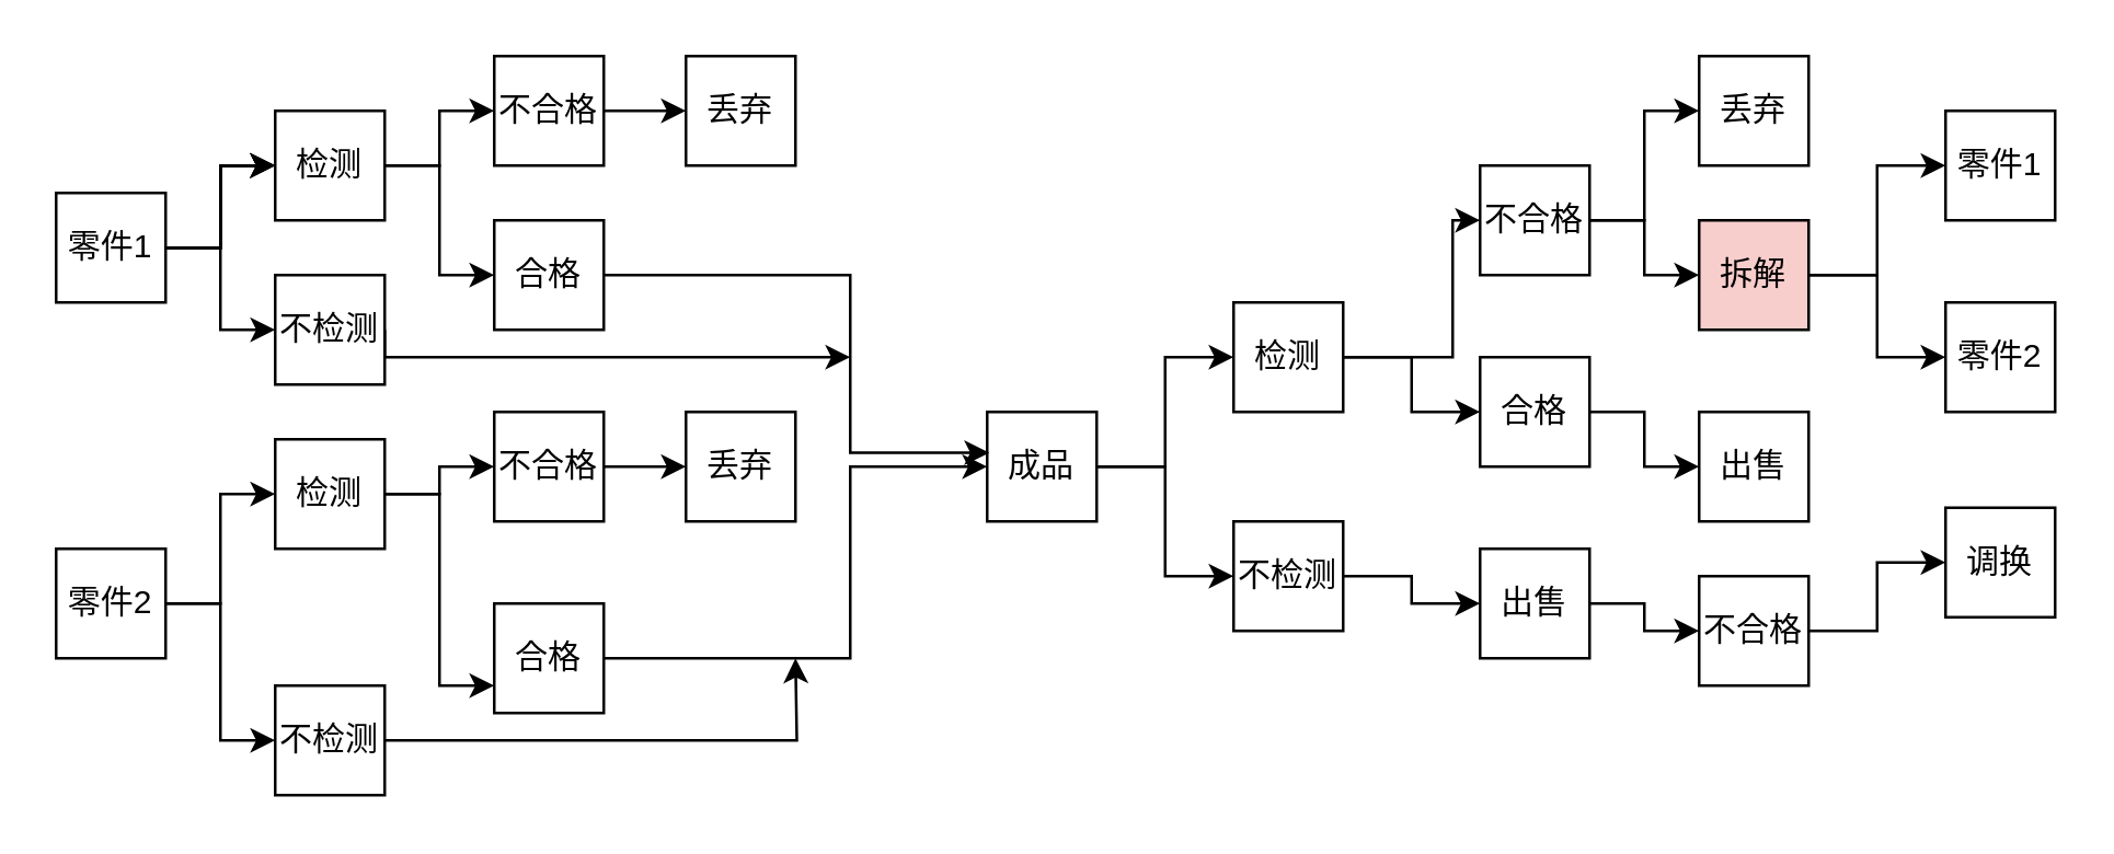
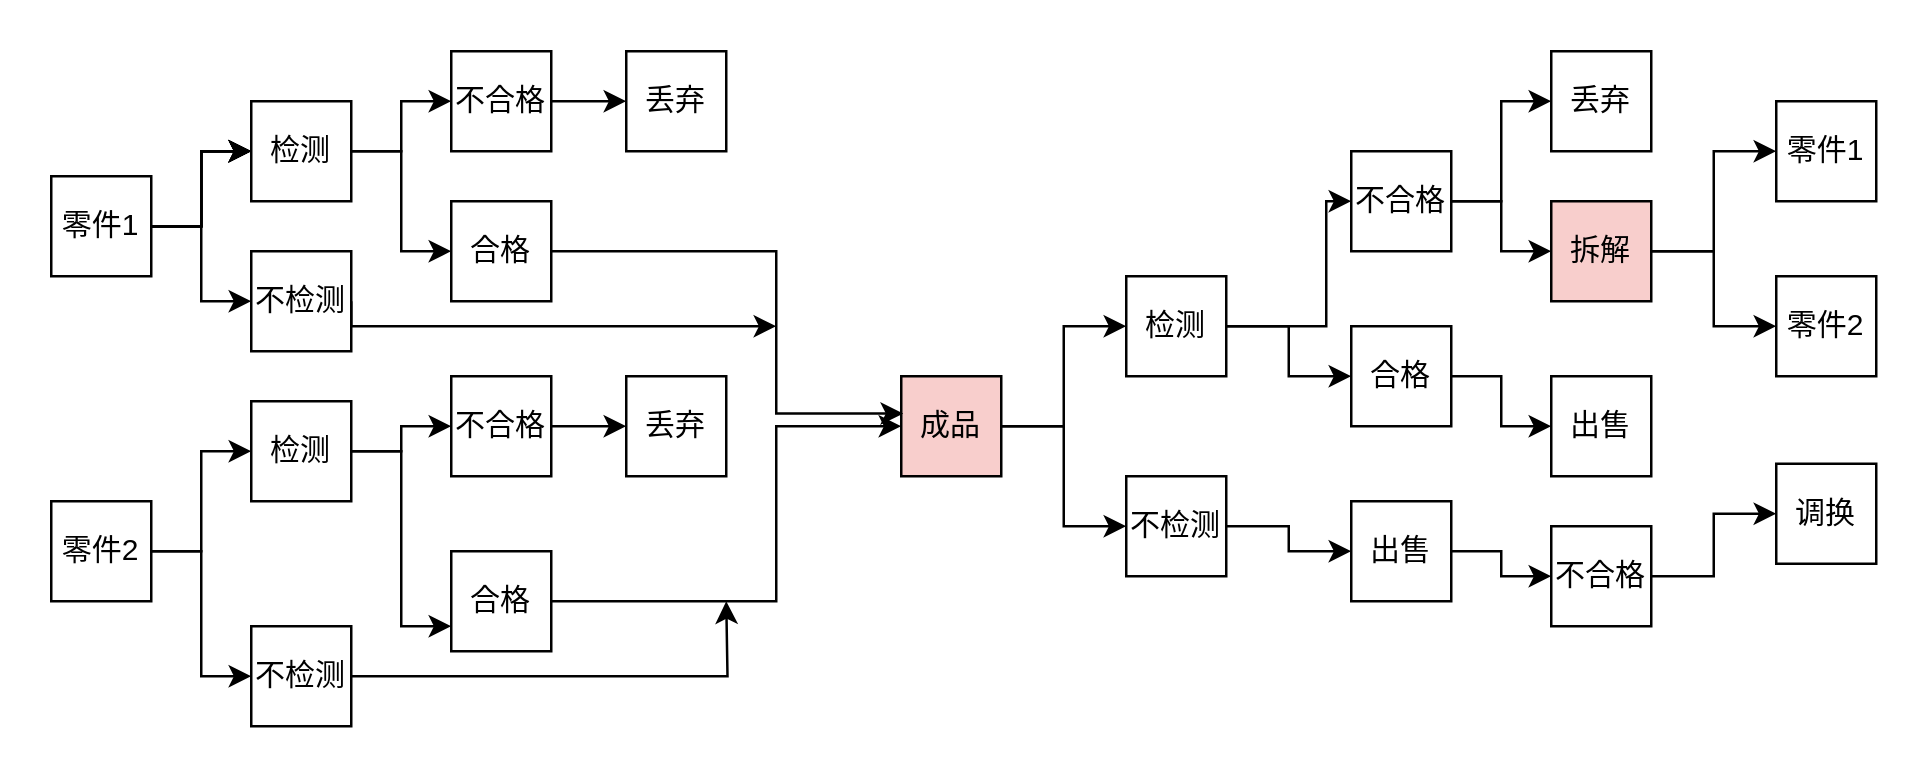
  <mxCell id="0" />
  <mxCell id="1" parent="0" />
  <mxCell id="2" value="" style="edgeStyle=orthogonalEdgeStyle;rounded=0;orthogonalLoop=1;jettySize=auto;html=1;" edge="1" parent="1" source="8" target="14"><mxGeometry relative="1" as="geometry" /></mxCell>
  <mxCell id="3" value="" style="edgeStyle=orthogonalEdgeStyle;rounded=0;orthogonalLoop=1;jettySize=auto;html=1;" edge="1" parent="1" source="8" target="14"><mxGeometry relative="1" as="geometry" /></mxCell>
  <mxCell id="4" value="" style="edgeStyle=orthogonalEdgeStyle;rounded=0;orthogonalLoop=1;jettySize=auto;html=1;" edge="1" parent="1" source="8" target="14"><mxGeometry relative="1" as="geometry" /></mxCell>
  <mxCell id="5" value="" style="edgeStyle=orthogonalEdgeStyle;rounded=0;orthogonalLoop=1;jettySize=auto;html=1;" edge="1" parent="1" source="8" target="14"><mxGeometry relative="1" as="geometry" /></mxCell>
  <mxCell id="6" value="" style="edgeStyle=orthogonalEdgeStyle;rounded=0;orthogonalLoop=1;jettySize=auto;html=1;" edge="1" parent="1" source="8" target="14"><mxGeometry relative="1" as="geometry" /></mxCell>
  <mxCell id="7" value="" style="edgeStyle=orthogonalEdgeStyle;rounded=0;orthogonalLoop=1;jettySize=auto;html=1;" edge="1" parent="1" source="8" target="16"><mxGeometry relative="1" as="geometry" /></mxCell>
  <mxCell id="8" value="零件1" style="whiteSpace=wrap;html=1;aspect=fixed;" vertex="1" parent="1"><mxGeometry x="20" y="70" width="40" height="40" as="geometry" /></mxCell>
  <mxCell id="9" style="edgeStyle=orthogonalEdgeStyle;rounded=0;orthogonalLoop=1;jettySize=auto;html=1;exitX=1;exitY=0.5;exitDx=0;exitDy=0;entryX=0;entryY=0.5;entryDx=0;entryDy=0;" edge="1" parent="1" source="11" target="23"><mxGeometry relative="1" as="geometry" /></mxCell>
  <mxCell id="10" style="edgeStyle=orthogonalEdgeStyle;rounded=0;orthogonalLoop=1;jettySize=auto;html=1;exitX=1;exitY=0.5;exitDx=0;exitDy=0;entryX=0;entryY=0.5;entryDx=0;entryDy=0;" edge="1" parent="1" source="11" target="25"><mxGeometry relative="1" as="geometry" /></mxCell>
  <mxCell id="11" value="零件2" style="whiteSpace=wrap;html=1;aspect=fixed;" vertex="1" parent="1"><mxGeometry x="20" y="200" width="40" height="40" as="geometry" /></mxCell>
  <mxCell id="12" value="" style="edgeStyle=orthogonalEdgeStyle;rounded=0;orthogonalLoop=1;jettySize=auto;html=1;" edge="1" parent="1" source="14" target="18"><mxGeometry relative="1" as="geometry" /></mxCell>
  <mxCell id="13" value="" style="edgeStyle=orthogonalEdgeStyle;rounded=0;orthogonalLoop=1;jettySize=auto;html=1;" edge="1" parent="1" source="14" target="19"><mxGeometry relative="1" as="geometry" /></mxCell>
  <mxCell id="14" value="检测" style="whiteSpace=wrap;html=1;aspect=fixed;" vertex="1" parent="1"><mxGeometry x="100" y="40" width="40" height="40" as="geometry" /></mxCell>
  <mxCell id="15" style="edgeStyle=orthogonalEdgeStyle;rounded=0;orthogonalLoop=1;jettySize=auto;html=1;exitX=1;exitY=0.5;exitDx=0;exitDy=0;" edge="1" parent="1" source="16"><mxGeometry relative="1" as="geometry"><mxPoint x="310" y="130" as="targetPoint" /><Array as="points"><mxPoint x="140" y="130" /></Array></mxGeometry></mxCell>
  <mxCell id="16" value="不检测" style="whiteSpace=wrap;html=1;aspect=fixed;" vertex="1" parent="1"><mxGeometry x="100" y="100" width="40" height="40" as="geometry" /></mxCell>
  <mxCell id="17" value="" style="edgeStyle=orthogonalEdgeStyle;rounded=0;orthogonalLoop=1;jettySize=auto;html=1;" edge="1" parent="1" source="18" target="20"><mxGeometry relative="1" as="geometry" /></mxCell>
  <mxCell id="18" value="不合格" style="whiteSpace=wrap;html=1;aspect=fixed;" vertex="1" parent="1"><mxGeometry x="180" y="20" width="40" height="40" as="geometry" /></mxCell>
  <mxCell id="19" value="合格" style="whiteSpace=wrap;html=1;aspect=fixed;" vertex="1" parent="1"><mxGeometry x="180" y="80" width="40" height="40" as="geometry" /></mxCell>
  <mxCell id="20" value="丢弃" style="whiteSpace=wrap;html=1;aspect=fixed;" vertex="1" parent="1"><mxGeometry x="250" y="20" width="40" height="40" as="geometry" /></mxCell>
  <mxCell id="21" style="edgeStyle=orthogonalEdgeStyle;rounded=0;orthogonalLoop=1;jettySize=auto;html=1;exitX=1;exitY=0.5;exitDx=0;exitDy=0;entryX=0;entryY=0.5;entryDx=0;entryDy=0;" edge="1" parent="1" source="23" target="27"><mxGeometry relative="1" as="geometry" /></mxCell>
  <mxCell id="22" style="edgeStyle=orthogonalEdgeStyle;rounded=0;orthogonalLoop=1;jettySize=auto;html=1;exitX=1;exitY=0.5;exitDx=0;exitDy=0;entryX=0;entryY=0.75;entryDx=0;entryDy=0;" edge="1" parent="1" source="23" target="29"><mxGeometry relative="1" as="geometry" /></mxCell>
  <mxCell id="23" value="检测" style="whiteSpace=wrap;html=1;aspect=fixed;" vertex="1" parent="1"><mxGeometry x="100" y="160" width="40" height="40" as="geometry" /></mxCell>
  <mxCell id="24" style="edgeStyle=orthogonalEdgeStyle;rounded=0;orthogonalLoop=1;jettySize=auto;html=1;exitX=1;exitY=0.5;exitDx=0;exitDy=0;" edge="1" parent="1" source="25"><mxGeometry relative="1" as="geometry"><mxPoint x="290" y="240" as="targetPoint" /></mxGeometry></mxCell>
  <mxCell id="25" value="不检测" style="whiteSpace=wrap;html=1;aspect=fixed;" vertex="1" parent="1"><mxGeometry x="100" y="250" width="40" height="40" as="geometry" /></mxCell>
  <mxCell id="26" style="edgeStyle=orthogonalEdgeStyle;rounded=0;orthogonalLoop=1;jettySize=auto;html=1;exitX=1;exitY=0.5;exitDx=0;exitDy=0;entryX=0;entryY=0.5;entryDx=0;entryDy=0;" edge="1" parent="1" source="27" target="30"><mxGeometry relative="1" as="geometry" /></mxCell>
  <mxCell id="27" value="不合格" style="whiteSpace=wrap;html=1;aspect=fixed;" vertex="1" parent="1"><mxGeometry x="180" y="150" width="40" height="40" as="geometry" /></mxCell>
  <mxCell id="28" style="edgeStyle=orthogonalEdgeStyle;rounded=0;orthogonalLoop=1;jettySize=auto;html=1;exitX=1;exitY=0.5;exitDx=0;exitDy=0;entryX=0;entryY=0.5;entryDx=0;entryDy=0;" edge="1" parent="1" source="29" target="33"><mxGeometry relative="1" as="geometry"><Array as="points"><mxPoint x="310" y="240" /><mxPoint x="310" y="170" /></Array></mxGeometry></mxCell>
  <mxCell id="29" value="合格" style="whiteSpace=wrap;html=1;aspect=fixed;" vertex="1" parent="1"><mxGeometry x="180" y="220" width="40" height="40" as="geometry" /></mxCell>
  <mxCell id="30" value="丢弃" style="whiteSpace=wrap;html=1;aspect=fixed;" vertex="1" parent="1"><mxGeometry x="250" y="150" width="40" height="40" as="geometry" /></mxCell>
  <mxCell id="31" value="" style="edgeStyle=orthogonalEdgeStyle;rounded=0;orthogonalLoop=1;jettySize=auto;html=1;" edge="1" parent="1" source="33" target="37"><mxGeometry relative="1" as="geometry" /></mxCell>
  <mxCell id="32" value="" style="edgeStyle=orthogonalEdgeStyle;rounded=0;orthogonalLoop=1;jettySize=auto;html=1;" edge="1" parent="1" source="33" target="39"><mxGeometry relative="1" as="geometry" /></mxCell>
- <mxCell id="33" value="成品" style="whiteSpace=wrap;html=1;aspect=fixed;" vertex="1" parent="1"><mxGeometry x="360" y="150" width="40" height="40" as="geometry" /></mxCell>
+ <mxCell id="33" value="成品" style="whiteSpace=wrap;html=1;aspect=fixed;fillColor=#f8cecc;" vertex="1" parent="1"><mxGeometry x="360" y="150" width="40" height="40" as="geometry" /></mxCell>
  <mxCell id="34" style="edgeStyle=orthogonalEdgeStyle;rounded=0;orthogonalLoop=1;jettySize=auto;html=1;exitX=1;exitY=0.5;exitDx=0;exitDy=0;entryX=0.019;entryY=0.373;entryDx=0;entryDy=0;entryPerimeter=0;" edge="1" parent="1" source="19" target="33"><mxGeometry relative="1" as="geometry"><Array as="points"><mxPoint x="310" y="100" /><mxPoint x="310" y="165" /></Array></mxGeometry></mxCell>
  <mxCell id="35" value="" style="edgeStyle=orthogonalEdgeStyle;rounded=0;orthogonalLoop=1;jettySize=auto;html=1;" edge="1" parent="1" source="37" target="42"><mxGeometry relative="1" as="geometry"><Array as="points"><mxPoint x="530" y="130" /><mxPoint x="530" y="80" /></Array></mxGeometry></mxCell>
  <mxCell id="36" value="" style="edgeStyle=orthogonalEdgeStyle;rounded=0;orthogonalLoop=1;jettySize=auto;html=1;" edge="1" parent="1" source="37" target="44"><mxGeometry relative="1" as="geometry" /></mxCell>
  <mxCell id="37" value="检测" style="whiteSpace=wrap;html=1;aspect=fixed;" vertex="1" parent="1"><mxGeometry x="450" y="110" width="40" height="40" as="geometry" /></mxCell>
  <mxCell id="38" value="" style="edgeStyle=orthogonalEdgeStyle;rounded=0;orthogonalLoop=1;jettySize=auto;html=1;" edge="1" parent="1" source="39" target="53"><mxGeometry relative="1" as="geometry" /></mxCell>
  <mxCell id="39" value="不检测" style="whiteSpace=wrap;html=1;aspect=fixed;" vertex="1" parent="1"><mxGeometry x="450" y="190" width="40" height="40" as="geometry" /></mxCell>
  <mxCell id="40" value="" style="edgeStyle=orthogonalEdgeStyle;rounded=0;orthogonalLoop=1;jettySize=auto;html=1;" edge="1" parent="1" source="42" target="45"><mxGeometry relative="1" as="geometry" /></mxCell>
  <mxCell id="41" value="" style="edgeStyle=orthogonalEdgeStyle;rounded=0;orthogonalLoop=1;jettySize=auto;html=1;" edge="1" parent="1" source="42" target="48"><mxGeometry relative="1" as="geometry" /></mxCell>
  <mxCell id="42" value="不合格" style="whiteSpace=wrap;html=1;aspect=fixed;" vertex="1" parent="1"><mxGeometry x="540" y="60" width="40" height="40" as="geometry" /></mxCell>
  <mxCell id="43" value="" style="edgeStyle=orthogonalEdgeStyle;rounded=0;orthogonalLoop=1;jettySize=auto;html=1;" edge="1" parent="1" source="44" target="51"><mxGeometry relative="1" as="geometry" /></mxCell>
  <mxCell id="44" value="合格" style="whiteSpace=wrap;html=1;aspect=fixed;" vertex="1" parent="1"><mxGeometry x="540" y="130" width="40" height="40" as="geometry" /></mxCell>
  <mxCell id="45" value="丢弃" style="whiteSpace=wrap;html=1;aspect=fixed;" vertex="1" parent="1"><mxGeometry x="620" y="20" width="40" height="40" as="geometry" /></mxCell>
  <mxCell id="46" value="" style="edgeStyle=orthogonalEdgeStyle;rounded=0;orthogonalLoop=1;jettySize=auto;html=1;" edge="1" parent="1" source="48" target="49"><mxGeometry relative="1" as="geometry" /></mxCell>
  <mxCell id="47" value="" style="edgeStyle=orthogonalEdgeStyle;rounded=0;orthogonalLoop=1;jettySize=auto;html=1;" edge="1" parent="1" source="48" target="50"><mxGeometry relative="1" as="geometry" /></mxCell>
  <mxCell id="48" value="拆解" style="whiteSpace=wrap;html=1;aspect=fixed;fillColor=#f8cecc;" vertex="1" parent="1"><mxGeometry x="620" y="80" width="40" height="40" as="geometry" /></mxCell>
  <mxCell id="49" value="零件1" style="whiteSpace=wrap;html=1;aspect=fixed;" vertex="1" parent="1"><mxGeometry x="710" y="40" width="40" height="40" as="geometry" /></mxCell>
  <mxCell id="50" value="零件2" style="whiteSpace=wrap;html=1;aspect=fixed;" vertex="1" parent="1"><mxGeometry x="710" y="110" width="40" height="40" as="geometry" /></mxCell>
  <mxCell id="51" value="出售" style="whiteSpace=wrap;html=1;aspect=fixed;" vertex="1" parent="1"><mxGeometry x="620" y="150" width="40" height="40" as="geometry" /></mxCell>
  <mxCell id="52" value="" style="edgeStyle=orthogonalEdgeStyle;rounded=0;orthogonalLoop=1;jettySize=auto;html=1;" edge="1" parent="1" source="53" target="55"><mxGeometry relative="1" as="geometry" /></mxCell>
  <mxCell id="53" value="出售" style="whiteSpace=wrap;html=1;aspect=fixed;" vertex="1" parent="1"><mxGeometry x="540" y="200" width="40" height="40" as="geometry" /></mxCell>
  <mxCell id="54" value="" style="edgeStyle=orthogonalEdgeStyle;rounded=0;orthogonalLoop=1;jettySize=auto;html=1;" edge="1" parent="1" source="55" target="56"><mxGeometry relative="1" as="geometry" /></mxCell>
  <mxCell id="55" value="不合格" style="whiteSpace=wrap;html=1;aspect=fixed;" vertex="1" parent="1"><mxGeometry x="620" y="210" width="40" height="40" as="geometry" /></mxCell>
  <mxCell id="56" value="调换" style="whiteSpace=wrap;html=1;aspect=fixed;" vertex="1" parent="1"><mxGeometry x="710" y="185" width="40" height="40" as="geometry" /></mxCell>
